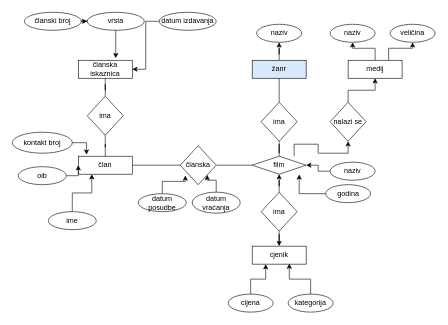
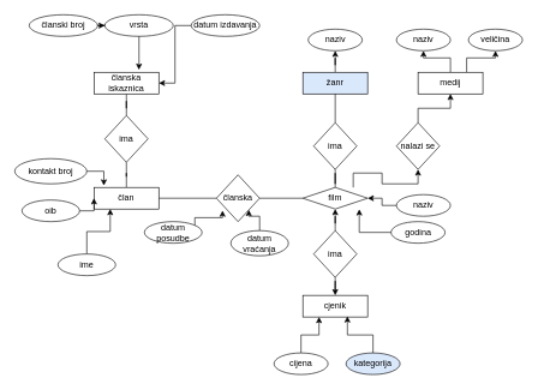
  <mxCell id="0" />
  <mxCell id="1" parent="0" />
  <mxCell id="2" style="edgeStyle=orthogonalEdgeStyle;rounded=0;orthogonalLoop=1;jettySize=auto;html=1;entryX=0.5;entryY=1;entryDx=0;entryDy=0;endArrow=none;endFill=0;" edge="1" parent="1" source="4" target="7"><mxGeometry relative="1" as="geometry" /></mxCell>
  <mxCell id="3" style="edgeStyle=orthogonalEdgeStyle;rounded=0;orthogonalLoop=1;jettySize=auto;html=1;entryX=0;entryY=0.5;entryDx=0;entryDy=0;endArrow=none;endFill=0;" edge="1" parent="1" source="4" target="9"><mxGeometry relative="1" as="geometry" /></mxCell>
  <mxCell id="4" value="član" style="rounded=0;whiteSpace=wrap;html=1;" vertex="1" parent="1"><mxGeometry x="130" y="260" width="90" height="30" as="geometry" /></mxCell>
  <mxCell id="5" style="edgeStyle=orthogonalEdgeStyle;rounded=0;orthogonalLoop=1;jettySize=auto;html=1;entryX=0.5;entryY=0;entryDx=0;entryDy=0;strokeColor=default;endArrow=none;endFill=0;" edge="1" parent="1" source="6" target="7"><mxGeometry relative="1" as="geometry" /></mxCell>
  <mxCell id="6" value="članska iskaznica" style="rounded=0;whiteSpace=wrap;html=1;" vertex="1" parent="1"><mxGeometry x="130" y="100" width="90" height="30" as="geometry" /></mxCell>
  <mxCell id="7" value="ima" style="rhombus;whiteSpace=wrap;html=1;" vertex="1" parent="1"><mxGeometry x="145" y="160" width="60" height="65" as="geometry" /></mxCell>
  <mxCell id="8" style="edgeStyle=orthogonalEdgeStyle;rounded=0;orthogonalLoop=1;jettySize=auto;html=1;exitX=1;exitY=0.5;exitDx=0;exitDy=0;entryX=0;entryY=0.5;entryDx=0;entryDy=0;endArrow=none;endFill=0;" edge="1" parent="1" source="9" target="12"><mxGeometry relative="1" as="geometry" /></mxCell>
  <mxCell id="9" value="članska" style="rhombus;whiteSpace=wrap;html=1;" vertex="1" parent="1"><mxGeometry x="300" y="242.5" width="60" height="65" as="geometry" /></mxCell>
  <mxCell id="10" style="edgeStyle=orthogonalEdgeStyle;rounded=0;orthogonalLoop=1;jettySize=auto;html=1;entryX=0.5;entryY=1;entryDx=0;entryDy=0;endArrow=none;endFill=0;" edge="1" parent="1" source="12" target="16"><mxGeometry relative="1" as="geometry" /></mxCell>
  <mxCell id="11" style="edgeStyle=orthogonalEdgeStyle;rounded=0;orthogonalLoop=1;jettySize=auto;html=1;entryX=0.5;entryY=1;entryDx=0;entryDy=0;exitX=0.778;exitY=0;exitDx=0;exitDy=0;exitPerimeter=0;" edge="1" parent="1" source="12" target="25"><mxGeometry relative="1" as="geometry"><mxPoint x="490" y="250" as="sourcePoint" /></mxGeometry></mxCell>
  <mxCell id="12" value="film" style="rhombus;whiteSpace=wrap;html=1;" vertex="1" parent="1"><mxGeometry x="420" y="260" width="90" height="30" as="geometry" /></mxCell>
  <mxCell id="13" value="" style="edgeStyle=orthogonalEdgeStyle;rounded=0;orthogonalLoop=1;jettySize=auto;html=1;" edge="1" parent="1" source="14" target="42"><mxGeometry relative="1" as="geometry" /></mxCell>
  <mxCell id="14" value="žanr" style="rounded=0;whiteSpace=wrap;html=1;fillColor=#dae8fc;" vertex="1" parent="1"><mxGeometry x="420" y="100" width="90" height="30" as="geometry" /></mxCell>
  <mxCell id="15" style="edgeStyle=orthogonalEdgeStyle;rounded=0;orthogonalLoop=1;jettySize=auto;html=1;entryX=0.5;entryY=1;entryDx=0;entryDy=0;endArrow=none;endFill=0;" edge="1" parent="1" source="16" target="14"><mxGeometry relative="1" as="geometry"><mxPoint x="465" y="140" as="targetPoint" /></mxGeometry></mxCell>
  <mxCell id="16" value="ima" style="rhombus;whiteSpace=wrap;html=1;" vertex="1" parent="1"><mxGeometry x="435" y="170" width="60" height="65" as="geometry" /></mxCell>
  <mxCell id="17" value="cjenik" style="rounded=0;whiteSpace=wrap;html=1;" vertex="1" parent="1"><mxGeometry x="420" y="410" width="90" height="30" as="geometry" /></mxCell>
  <mxCell id="18" style="edgeStyle=orthogonalEdgeStyle;rounded=0;orthogonalLoop=1;jettySize=auto;html=1;entryX=0.5;entryY=1;entryDx=0;entryDy=0;" edge="1" parent="1" source="20" target="12"><mxGeometry relative="1" as="geometry" /></mxCell>
  <mxCell id="19" style="edgeStyle=orthogonalEdgeStyle;rounded=0;orthogonalLoop=1;jettySize=auto;html=1;exitX=0.5;exitY=1;exitDx=0;exitDy=0;" edge="1" parent="1" source="20" target="17"><mxGeometry relative="1" as="geometry" /></mxCell>
  <mxCell id="20" value="ima" style="rhombus;whiteSpace=wrap;html=1;" vertex="1" parent="1"><mxGeometry x="435" y="320" width="60" height="65" as="geometry" /></mxCell>
  <mxCell id="21" style="edgeStyle=orthogonalEdgeStyle;rounded=0;orthogonalLoop=1;jettySize=auto;html=1;entryX=0.5;entryY=1;entryDx=0;entryDy=0;" edge="1" parent="1" source="23" target="43"><mxGeometry relative="1" as="geometry" /></mxCell>
  <mxCell id="22" style="edgeStyle=orthogonalEdgeStyle;rounded=0;orthogonalLoop=1;jettySize=auto;html=1;exitX=0.75;exitY=0;exitDx=0;exitDy=0;entryX=0.5;entryY=1;entryDx=0;entryDy=0;" edge="1" parent="1" source="23" target="44"><mxGeometry relative="1" as="geometry" /></mxCell>
  <mxCell id="23" value="medij" style="rounded=0;whiteSpace=wrap;html=1;" vertex="1" parent="1"><mxGeometry x="580" y="100" width="90" height="30" as="geometry" /></mxCell>
  <mxCell id="24" style="edgeStyle=orthogonalEdgeStyle;rounded=0;orthogonalLoop=1;jettySize=auto;html=1;entryX=0.5;entryY=1;entryDx=0;entryDy=0;" edge="1" parent="1" source="25" target="23"><mxGeometry relative="1" as="geometry" /></mxCell>
  <mxCell id="25" value="nalazi se" style="rhombus;whiteSpace=wrap;html=1;" vertex="1" parent="1"><mxGeometry x="550" y="170" width="60" height="65" as="geometry" /></mxCell>
- <mxCell id="26" value="datum posudbe" style="ellipse;whiteSpace=wrap;html=1;" vertex="1" parent="1"><mxGeometry x="230" y="322.5" width="80" height="30" as="geometry" /></mxCell>
+ <mxCell id="26" value="datum posudbe" style="ellipse;whiteSpace=wrap;html=1;" vertex="1" parent="1"><mxGeometry x="200" y="307.5" width="80" height="30" as="geometry" /></mxCell>
  <mxCell id="27" style="edgeStyle=orthogonalEdgeStyle;rounded=0;orthogonalLoop=1;jettySize=auto;html=1;entryX=1;entryY=1;entryDx=0;entryDy=0;" edge="1" parent="1" source="28" target="9"><mxGeometry relative="1" as="geometry" /></mxCell>
  <mxCell id="28" value="datum vraćanja" style="ellipse;whiteSpace=wrap;html=1;" vertex="1" parent="1"><mxGeometry x="320" y="320" width="80" height="35" as="geometry" /></mxCell>
  <mxCell id="29" style="edgeStyle=orthogonalEdgeStyle;rounded=0;orthogonalLoop=1;jettySize=auto;html=1;entryX=0.141;entryY=0.764;entryDx=0;entryDy=0;entryPerimeter=0;" edge="1" parent="1" source="26" target="9"><mxGeometry relative="1" as="geometry"><Array as="points"><mxPoint x="270" y="302" /><mxPoint x="309" y="302" /></Array></mxGeometry></mxCell>
  <mxCell id="30" style="edgeStyle=orthogonalEdgeStyle;rounded=0;orthogonalLoop=1;jettySize=auto;html=1;entryX=0.25;entryY=1;entryDx=0;entryDy=0;" edge="1" parent="1" source="31" target="4"><mxGeometry relative="1" as="geometry" /></mxCell>
  <mxCell id="31" value="ime" style="ellipse;whiteSpace=wrap;html=1;" vertex="1" parent="1"><mxGeometry x="80" y="352.5" width="80" height="30" as="geometry" /></mxCell>
  <mxCell id="32" style="edgeStyle=orthogonalEdgeStyle;rounded=0;orthogonalLoop=1;jettySize=auto;html=1;" edge="1" parent="1" source="33" target="4"><mxGeometry relative="1" as="geometry" /></mxCell>
  <mxCell id="33" value="oib" style="ellipse;whiteSpace=wrap;html=1;" vertex="1" parent="1"><mxGeometry x="30" y="277.5" width="80" height="30" as="geometry" /></mxCell>
  <mxCell id="34" value="kontakt broj" style="ellipse;whiteSpace=wrap;html=1;" vertex="1" parent="1"><mxGeometry x="20" y="220" width="100" height="35" as="geometry" /></mxCell>
  <mxCell id="35" style="edgeStyle=orthogonalEdgeStyle;rounded=0;orthogonalLoop=1;jettySize=auto;html=1;entryX=0.152;entryY=-0.088;entryDx=0;entryDy=0;entryPerimeter=0;" edge="1" parent="1" source="34" target="4"><mxGeometry relative="1" as="geometry" /></mxCell>
  <mxCell id="36" style="edgeStyle=orthogonalEdgeStyle;rounded=0;orthogonalLoop=1;jettySize=auto;html=1;" edge="1" parent="1" source="37" target="38"><mxGeometry relative="1" as="geometry" /></mxCell>
  <mxCell id="37" value="članski broj" style="ellipse;whiteSpace=wrap;html=1;" vertex="1" parent="1"><mxGeometry x="40" y="20" width="95" height="30" as="geometry" /></mxCell>
  <mxCell id="38" value="vrsta" style="ellipse;whiteSpace=wrap;html=1;" vertex="1" parent="1"><mxGeometry x="145" y="20" width="95" height="30" as="geometry" /></mxCell>
  <mxCell id="39" style="edgeStyle=orthogonalEdgeStyle;rounded=0;orthogonalLoop=1;jettySize=auto;html=1;entryX=1;entryY=0.5;entryDx=0;entryDy=0;" edge="1" parent="1" source="40" target="6"><mxGeometry relative="1" as="geometry" /></mxCell>
  <mxCell id="40" value="datum izdavanja" style="ellipse;whiteSpace=wrap;html=1;" vertex="1" parent="1"><mxGeometry x="265" y="20" width="95" height="30" as="geometry" /></mxCell>
  <mxCell id="41" style="edgeStyle=orthogonalEdgeStyle;rounded=0;orthogonalLoop=1;jettySize=auto;html=1;entryX=0.693;entryY=-0.117;entryDx=0;entryDy=0;entryPerimeter=0;" edge="1" parent="1" source="38" target="6"><mxGeometry relative="1" as="geometry"><Array as="points"><mxPoint x="192" y="90" /><mxPoint x="192" y="90" /></Array></mxGeometry></mxCell>
  <mxCell id="42" value="naziv" style="ellipse;whiteSpace=wrap;html=1;" vertex="1" parent="1"><mxGeometry x="427.5" y="40" width="75" height="30" as="geometry" /></mxCell>
  <mxCell id="43" value="naziv" style="ellipse;whiteSpace=wrap;html=1;" vertex="1" parent="1"><mxGeometry x="550" y="40" width="75" height="30" as="geometry" /></mxCell>
  <mxCell id="44" value="veličina" style="ellipse;whiteSpace=wrap;html=1;" vertex="1" parent="1"><mxGeometry x="650" y="40" width="75" height="30" as="geometry" /></mxCell>
  <mxCell id="45" style="edgeStyle=orthogonalEdgeStyle;rounded=0;orthogonalLoop=1;jettySize=auto;html=1;entryX=0.25;entryY=1;entryDx=0;entryDy=0;" edge="1" parent="1" source="46" target="17"><mxGeometry relative="1" as="geometry" /></mxCell>
  <mxCell id="46" value="cijena" style="ellipse;whiteSpace=wrap;html=1;" vertex="1" parent="1"><mxGeometry x="380" y="490" width="75" height="30" as="geometry" /></mxCell>
- <mxCell id="47" value="kategorija" style="ellipse;whiteSpace=wrap;html=1;" vertex="1" parent="1"><mxGeometry x="480" y="490" width="75" height="30" as="geometry" /></mxCell>
+ <mxCell id="47" value="kategorija" style="ellipse;whiteSpace=wrap;html=1;fillColor=#dae8fc;" vertex="1" parent="1"><mxGeometry x="480" y="490" width="75" height="30" as="geometry" /></mxCell>
  <mxCell id="48" style="edgeStyle=orthogonalEdgeStyle;rounded=0;orthogonalLoop=1;jettySize=auto;html=1;entryX=0.688;entryY=0.97;entryDx=0;entryDy=0;entryPerimeter=0;" edge="1" parent="1" source="47" target="17"><mxGeometry relative="1" as="geometry" /></mxCell>
  <mxCell id="49" style="edgeStyle=orthogonalEdgeStyle;rounded=0;orthogonalLoop=1;jettySize=auto;html=1;entryX=1;entryY=0.5;entryDx=0;entryDy=0;" edge="1" parent="1" source="50" target="12"><mxGeometry relative="1" as="geometry" /></mxCell>
  <mxCell id="50" value="naziv" style="ellipse;whiteSpace=wrap;html=1;" vertex="1" parent="1"><mxGeometry x="550" y="270" width="75" height="30" as="geometry" /></mxCell>
  <mxCell id="51" value="godina" style="ellipse;whiteSpace=wrap;html=1;" vertex="1" parent="1"><mxGeometry x="542.5" y="307.5" width="75" height="30" as="geometry" /></mxCell>
  <mxCell id="52" style="edgeStyle=orthogonalEdgeStyle;rounded=0;orthogonalLoop=1;jettySize=auto;html=1;entryX=0.871;entryY=1.013;entryDx=0;entryDy=0;entryPerimeter=0;" edge="1" parent="1" source="51" target="12"><mxGeometry relative="1" as="geometry" /></mxCell>
